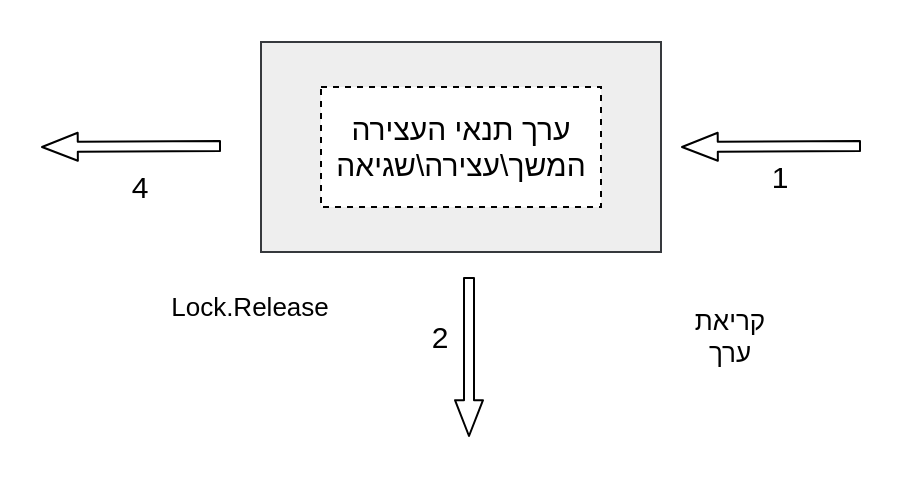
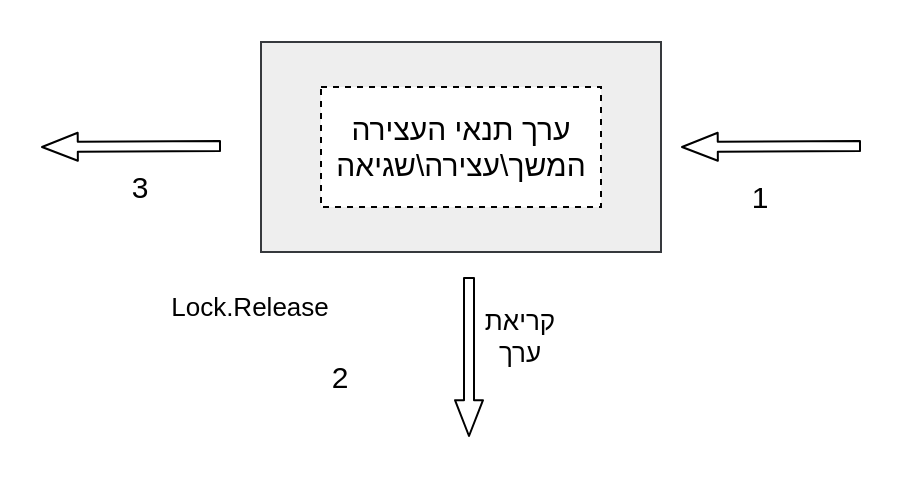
  <mxCell id="0" />
  <mxCell id="1" parent="0" />
  <mxCell id="2" value="" style="rounded=0;whiteSpace=wrap;html=1;fillColor=#eeeeee;strokeColor=#36393d;" vertex="1" parent="1"><mxGeometry x="130" y="20.5" width="200" height="105" as="geometry" /></mxCell>
  <mxCell id="3" value="" style="fontStyle=0;dashed=1;" vertex="1" parent="1"><mxGeometry x="160" y="43" width="140" height="60" as="geometry" /></mxCell>
  <mxCell id="4" value="&lt;font style=&quot;font-size: 15px&quot;&gt;ערך תנאי העצירה&lt;br style=&quot;padding: 0px ; margin: 0px&quot;&gt;המשך\עצירה\שגיאה&lt;br&gt;&lt;/font&gt;" style="text;html=1;strokeColor=none;fillColor=none;align=center;verticalAlign=middle;whiteSpace=wrap;rounded=0;fontColor=#000000;" vertex="1" parent="1"><mxGeometry x="172.5" y="57.5" width="115" height="30" as="geometry" /></mxCell>
  <mxCell id="5" value="" style="shape=flexArrow;endArrow=classic;html=1;fontColor=#000000;endWidth=8;endSize=5.63;width=5;" edge="1" parent="1"><mxGeometry width="50" height="50" relative="1" as="geometry"><mxPoint x="430" y="72.5" as="sourcePoint" /><mxPoint x="340" y="73" as="targetPoint" /></mxGeometry></mxCell>
  <mxCell id="6" value="" style="shape=flexArrow;endArrow=classic;html=1;fontColor=#000000;endWidth=8;endSize=5.63;width=5;" edge="1" parent="1"><mxGeometry width="50" height="50" relative="1" as="geometry"><mxPoint x="110" y="72.5" as="sourcePoint" /><mxPoint x="20" y="73" as="targetPoint" /></mxGeometry></mxCell>
  <mxCell id="7" value="&lt;font style=&quot;font-size: 13px&quot;&gt;Lock.Release&lt;/font&gt;" style="text;html=1;strokeColor=none;fillColor=none;align=center;verticalAlign=middle;whiteSpace=wrap;rounded=0;fontColor=#000000;" vertex="1" parent="1"><mxGeometry x="105" y="143" width="40" height="20" as="geometry" /></mxCell>
  <mxCell id="8" value="" style="shape=flexArrow;endArrow=classic;html=1;fontColor=#000000;endWidth=8;endSize=5.63;width=5;" edge="1" parent="1"><mxGeometry width="50" height="50" relative="1" as="geometry"><mxPoint x="234" y="138" as="sourcePoint" /><mxPoint x="234" y="218" as="targetPoint" /></mxGeometry></mxCell>
- <mxCell id="9" value="&lt;span style=&quot;font-size: 13px&quot;&gt;קריאת&lt;br&gt;ערך&lt;br&gt;&lt;/span&gt;" style="text;html=1;strokeColor=none;fillColor=none;align=center;verticalAlign=middle;whiteSpace=wrap;rounded=0;fontColor=#000000;" vertex="1" parent="1"><mxGeometry x="345" y="158" width="40" height="20" as="geometry" /></mxCell>
- <mxCell id="10" value="&lt;font style=&quot;font-size: 15px&quot;&gt;1&lt;/font&gt;" style="text;html=1;strokeColor=none;fillColor=none;align=center;verticalAlign=middle;whiteSpace=wrap;rounded=0;fontColor=#000000;" vertex="1" parent="1"><mxGeometry x="370" y="78" width="40" height="20" as="geometry" /></mxCell>
- <mxCell id="11" value="&lt;font style=&quot;font-size: 15px&quot;&gt;2&lt;/font&gt;" style="text;html=1;strokeColor=none;fillColor=none;align=center;verticalAlign=middle;whiteSpace=wrap;rounded=0;fontColor=#000000;" vertex="1" parent="1"><mxGeometry x="200" y="158" width="40" height="20" as="geometry" /></mxCell>
- <mxCell id="12" value="&lt;span style=&quot;font-size: 15px&quot;&gt;4&lt;/span&gt;" style="text;html=1;strokeColor=none;fillColor=none;align=center;verticalAlign=middle;whiteSpace=wrap;rounded=0;fontColor=#000000;" vertex="1" parent="1"><mxGeometry x="50" y="83" width="40" height="20" as="geometry" /></mxCell>
+ <mxCell id="9" value="&lt;span style=&quot;font-size: 13px&quot;&gt;קריאת&lt;br&gt;ערך&lt;br&gt;&lt;/span&gt;" style="text;html=1;strokeColor=none;fillColor=none;align=center;verticalAlign=middle;whiteSpace=wrap;rounded=0;fontColor=#000000;" vertex="1" parent="1"><mxGeometry x="240" y="158" width="40" height="20" as="geometry" /></mxCell>
+ <mxCell id="10" value="&lt;font style=&quot;font-size: 15px&quot;&gt;1&lt;/font&gt;" style="text;html=1;strokeColor=none;fillColor=none;align=center;verticalAlign=middle;whiteSpace=wrap;rounded=0;fontColor=#000000;" vertex="1" parent="1"><mxGeometry x="360" y="88" width="40" height="20" as="geometry" /></mxCell>
+ <mxCell id="11" value="&lt;font style=&quot;font-size: 15px&quot;&gt;2&lt;/font&gt;" style="text;html=1;strokeColor=none;fillColor=none;align=center;verticalAlign=middle;whiteSpace=wrap;rounded=0;fontColor=#000000;" vertex="1" parent="1"><mxGeometry x="150" y="178" width="40" height="20" as="geometry" /></mxCell>
+ <mxCell id="12" value="&lt;span style=&quot;font-size: 15px&quot;&gt;3&lt;/span&gt;" style="text;html=1;strokeColor=none;fillColor=none;align=center;verticalAlign=middle;whiteSpace=wrap;rounded=0;fontColor=#000000;" vertex="1" parent="1"><mxGeometry x="50" y="83" width="40" height="20" as="geometry" /></mxCell>
